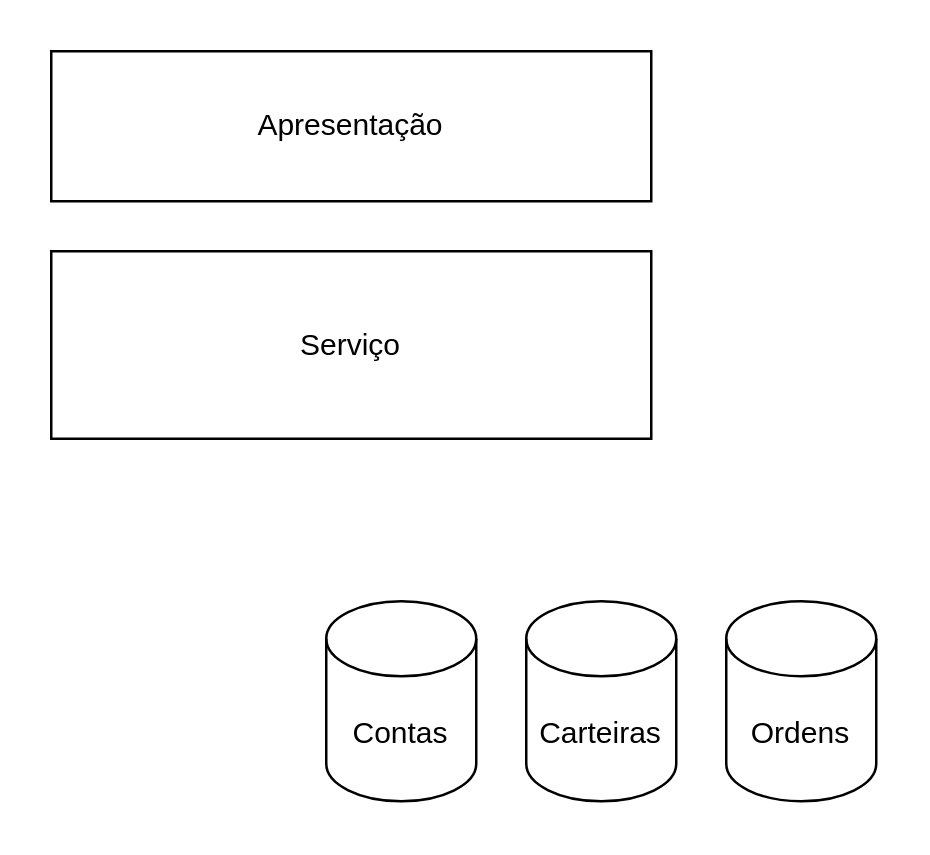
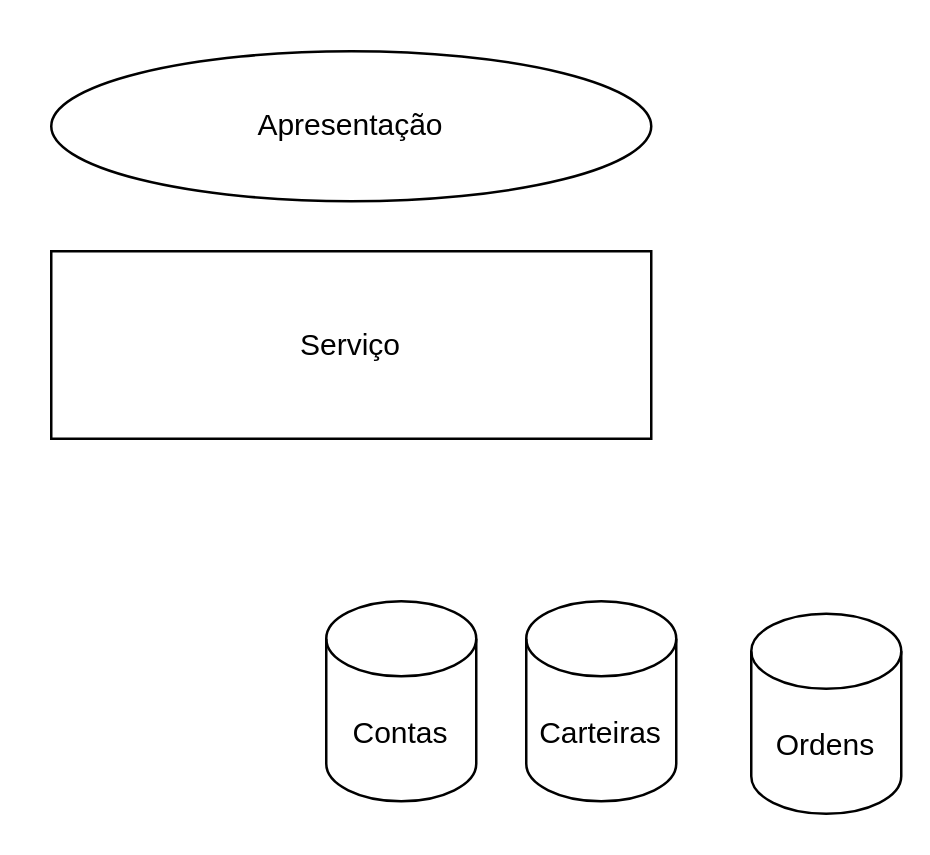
  <mxCell id="0" />
  <mxCell id="1" parent="0" />
- <mxCell id="2" value="Apresentação" style="rounded=0;whiteSpace=wrap;html=1;" vertex="1" parent="1"><mxGeometry x="20" y="20" width="240" height="60" as="geometry" /></mxCell>
+ <mxCell id="2" value="Apresentação" style="ellipse;whiteSpace=wrap;html=1;" vertex="1" parent="1"><mxGeometry x="20" y="20" width="240" height="60" as="geometry" /></mxCell>
  <mxCell id="3" value="Serviço" style="rounded=0;whiteSpace=wrap;html=1;" vertex="1" parent="1"><mxGeometry x="20" y="100" width="240" height="75" as="geometry" /></mxCell>
  <mxCell id="4" value="Contas" style="shape=cylinder3;whiteSpace=wrap;html=1;boundedLbl=1;backgroundOutline=1;size=15;" vertex="1" parent="1"><mxGeometry x="130" y="240" width="60" height="80" as="geometry" /></mxCell>
  <mxCell id="5" value="Carteiras" style="shape=cylinder3;whiteSpace=wrap;html=1;boundedLbl=1;backgroundOutline=1;size=15;" vertex="1" parent="1"><mxGeometry x="210" y="240" width="60" height="80" as="geometry" /></mxCell>
- <mxCell id="6" value="Ordens" style="shape=cylinder3;whiteSpace=wrap;html=1;boundedLbl=1;backgroundOutline=1;size=15;" vertex="1" parent="1"><mxGeometry x="290" y="240" width="60" height="80" as="geometry" /></mxCell>
+ <mxCell id="6" value="Ordens" style="shape=cylinder3;whiteSpace=wrap;html=1;boundedLbl=1;backgroundOutline=1;size=15;" vertex="1" parent="1"><mxGeometry x="300" y="245" width="60" height="80" as="geometry" /></mxCell>
